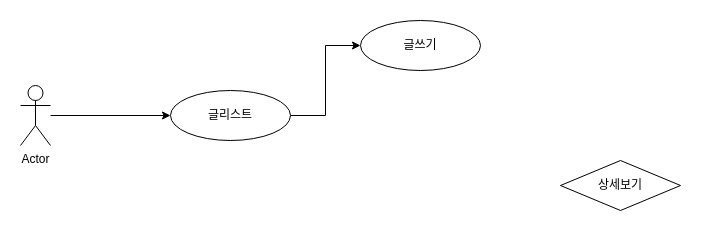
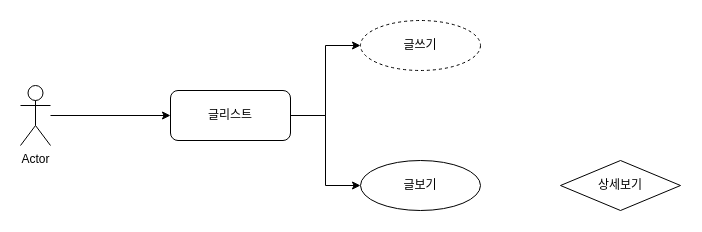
  <mxCell id="0" />
  <mxCell id="1" parent="0" />
  <mxCell id="2" style="edgeStyle=orthogonalEdgeStyle;rounded=0;orthogonalLoop=1;jettySize=auto;html=1;entryX=0;entryY=0.5;entryDx=0;entryDy=0;" edge="1" parent="1" source="3" target="6"><mxGeometry relative="1" as="geometry" /></mxCell>
  <mxCell id="3" value="Actor" style="shape=umlActor;verticalLabelPosition=bottom;verticalAlign=top;html=1;outlineConnect=0;" vertex="1" parent="1"><mxGeometry x="20" y="85" width="30" height="60" as="geometry" /></mxCell>
  <mxCell id="4" style="edgeStyle=orthogonalEdgeStyle;rounded=0;orthogonalLoop=1;jettySize=auto;html=1;entryX=0;entryY=0.5;entryDx=0;entryDy=0;" edge="1" parent="1" source="6" target="8"><mxGeometry relative="1" as="geometry" /></mxCell>
- <mxCell id="6" value="글리스트" style="ellipse;whiteSpace=wrap;html=1;" vertex="1" parent="1"><mxGeometry x="170" y="90" width="120" height="50" as="geometry" /></mxCell>
- <mxCell id="8" value="글쓰기" style="ellipse;whiteSpace=wrap;html=1;" vertex="1" parent="1"><mxGeometry x="360" y="20" width="120" height="50" as="geometry" /></mxCell>
+ <mxCell id="5" style="edgeStyle=orthogonalEdgeStyle;rounded=0;orthogonalLoop=1;jettySize=auto;html=1;entryX=0;entryY=0.5;entryDx=0;entryDy=0;" edge="1" parent="1" source="6" target="7"><mxGeometry relative="1" as="geometry" /></mxCell>
+ <mxCell id="6" value="글리스트" style="whiteSpace=wrap;html=1;rounded=1;" vertex="1" parent="1"><mxGeometry x="170" y="90" width="120" height="50" as="geometry" /></mxCell>
+ <mxCell id="7" value="글보기" style="ellipse;whiteSpace=wrap;html=1;" vertex="1" parent="1"><mxGeometry x="360" y="160" width="120" height="50" as="geometry" /></mxCell>
+ <mxCell id="8" value="글쓰기" style="ellipse;whiteSpace=wrap;html=1;dashed=1;" vertex="1" parent="1"><mxGeometry x="360" y="20" width="120" height="50" as="geometry" /></mxCell>
  <mxCell id="9" value="상세보기" style="rhombus;whiteSpace=wrap;html=1;" vertex="1" parent="1"><mxGeometry x="560" y="160" width="120" height="50" as="geometry" /></mxCell>
